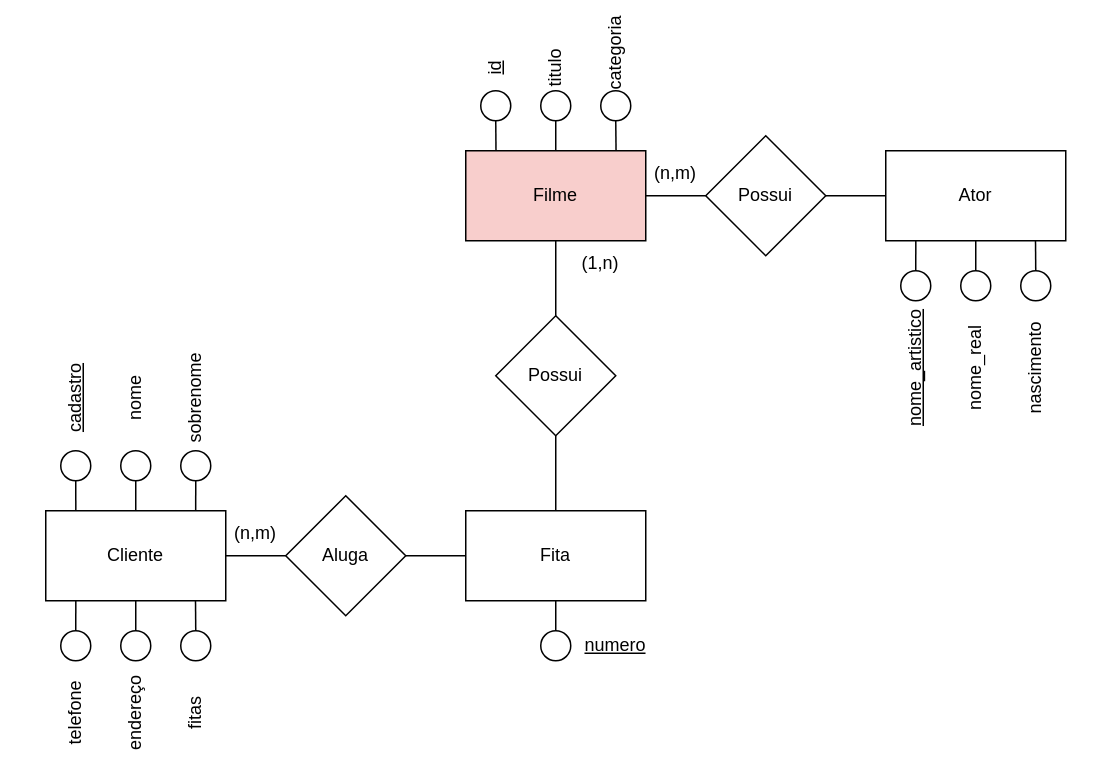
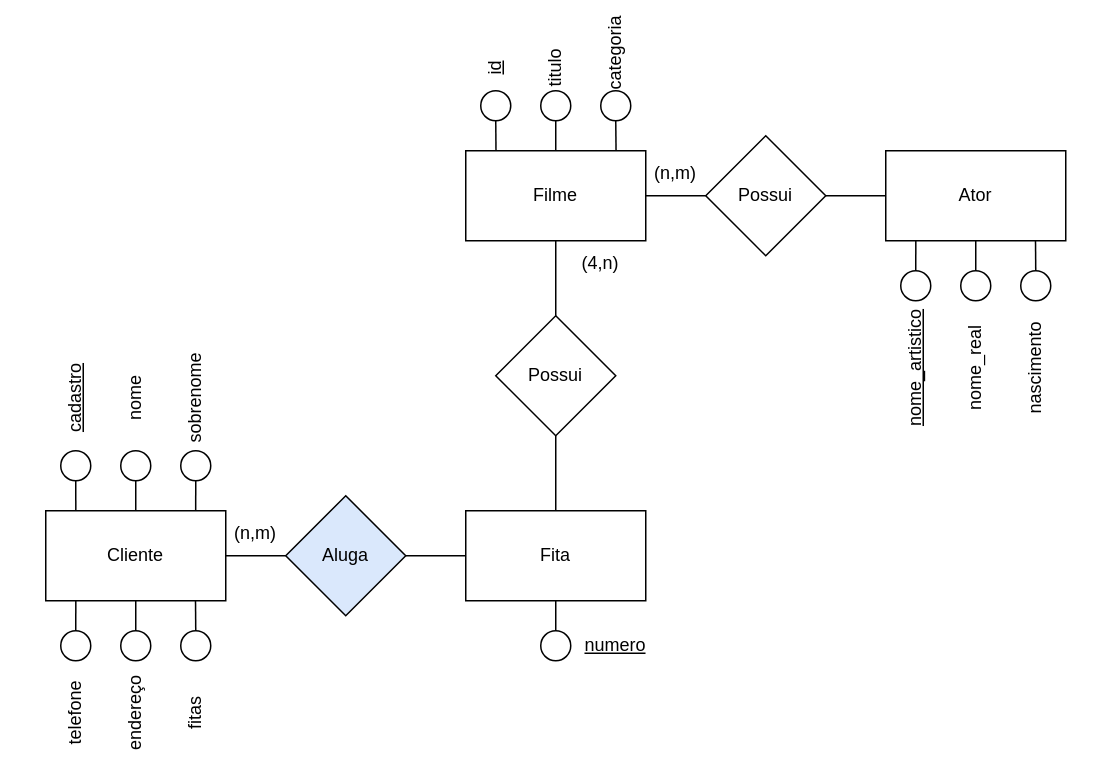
  <mxCell id="0" />
  <mxCell id="1" parent="0" />
  <mxCell id="2" value="Fita" style="rounded=0;whiteSpace=wrap;html=1;" vertex="1" parent="1"><mxGeometry x="310" y="340" width="120" height="60" as="geometry" /></mxCell>
  <mxCell id="3" value="Possui" style="rhombus;whiteSpace=wrap;html=1;" vertex="1" parent="1"><mxGeometry x="330" y="210" width="80" height="80" as="geometry" /></mxCell>
- <mxCell id="4" value="Filme" style="rounded=0;whiteSpace=wrap;html=1;fillColor=#f8cecc;" vertex="1" parent="1"><mxGeometry x="310" y="100" width="120" height="60" as="geometry" /></mxCell>
+ <mxCell id="4" value="Filme" style="rounded=0;whiteSpace=wrap;html=1;" vertex="1" parent="1"><mxGeometry x="310" y="100" width="120" height="60" as="geometry" /></mxCell>
  <mxCell id="5" value="" style="endArrow=none;html=1;rounded=0;entryX=0.5;entryY=1;entryDx=0;entryDy=0;" edge="1" parent="1" target="4"><mxGeometry width="50" height="50" relative="1" as="geometry"><mxPoint x="370" y="210" as="sourcePoint" /><mxPoint x="420" y="160" as="targetPoint" /></mxGeometry></mxCell>
  <mxCell id="6" value="" style="endArrow=none;html=1;rounded=0;exitX=0.5;exitY=0;exitDx=0;exitDy=0;" edge="1" parent="1" source="2"><mxGeometry width="50" height="50" relative="1" as="geometry"><mxPoint x="320" y="340" as="sourcePoint" /><mxPoint x="370" y="290" as="targetPoint" /></mxGeometry></mxCell>
- <mxCell id="7" value="(1,n)" style="text;html=1;strokeColor=none;fillColor=none;align=center;verticalAlign=middle;whiteSpace=wrap;rounded=0;" vertex="1" parent="1"><mxGeometry x="370" y="160" width="60" height="30" as="geometry" /></mxCell>
- <mxCell id="8" value="Aluga" style="rhombus;whiteSpace=wrap;html=1;" vertex="1" parent="1"><mxGeometry x="190" y="330" width="80" height="80" as="geometry" /></mxCell>
+ <mxCell id="7" value="(4,n)" style="text;html=1;strokeColor=none;fillColor=none;align=center;verticalAlign=middle;whiteSpace=wrap;rounded=0;" vertex="1" parent="1"><mxGeometry x="370" y="160" width="60" height="30" as="geometry" /></mxCell>
+ <mxCell id="8" value="Aluga" style="rhombus;whiteSpace=wrap;html=1;fillColor=#dae8fc;" vertex="1" parent="1"><mxGeometry x="190" y="330" width="80" height="80" as="geometry" /></mxCell>
  <mxCell id="9" value="Cliente" style="rounded=0;whiteSpace=wrap;html=1;" vertex="1" parent="1"><mxGeometry x="30" y="340" width="120" height="60" as="geometry" /></mxCell>
  <mxCell id="10" value="" style="endArrow=none;html=1;rounded=0;entryX=0;entryY=0.5;entryDx=0;entryDy=0;" edge="1" parent="1" target="8"><mxGeometry width="50" height="50" relative="1" as="geometry"><mxPoint x="150" y="370" as="sourcePoint" /><mxPoint x="200" y="320" as="targetPoint" /></mxGeometry></mxCell>
  <mxCell id="11" value="" style="endArrow=none;html=1;rounded=0;entryX=0;entryY=0.5;entryDx=0;entryDy=0;" edge="1" parent="1" target="2"><mxGeometry width="50" height="50" relative="1" as="geometry"><mxPoint x="270" y="370" as="sourcePoint" /><mxPoint x="320" y="320" as="targetPoint" /></mxGeometry></mxCell>
  <mxCell id="12" value="(n,m)" style="text;html=1;strokeColor=none;fillColor=none;align=center;verticalAlign=middle;whiteSpace=wrap;rounded=0;" vertex="1" parent="1"><mxGeometry x="140" y="340" width="60" height="30" as="geometry" /></mxCell>
  <mxCell id="13" value="Possui" style="rhombus;whiteSpace=wrap;html=1;" vertex="1" parent="1"><mxGeometry x="470" y="90" width="80" height="80" as="geometry" /></mxCell>
  <mxCell id="14" value="Ator" style="rounded=0;whiteSpace=wrap;html=1;" vertex="1" parent="1"><mxGeometry x="590" y="100" width="120" height="60" as="geometry" /></mxCell>
  <mxCell id="15" value="" style="endArrow=none;html=1;rounded=0;entryX=0;entryY=0.5;entryDx=0;entryDy=0;" edge="1" parent="1" target="13"><mxGeometry width="50" height="50" relative="1" as="geometry"><mxPoint x="430" y="130" as="sourcePoint" /><mxPoint x="480" y="80" as="targetPoint" /></mxGeometry></mxCell>
  <mxCell id="16" value="" style="endArrow=none;html=1;rounded=0;exitX=1;exitY=0.5;exitDx=0;exitDy=0;" edge="1" parent="1" source="13"><mxGeometry width="50" height="50" relative="1" as="geometry"><mxPoint x="540" y="180" as="sourcePoint" /><mxPoint x="590" y="130" as="targetPoint" /></mxGeometry></mxCell>
  <mxCell id="17" value="(n,m)" style="text;html=1;strokeColor=none;fillColor=none;align=center;verticalAlign=middle;whiteSpace=wrap;rounded=0;" vertex="1" parent="1"><mxGeometry x="420" y="100" width="60" height="30" as="geometry" /></mxCell>
  <mxCell id="18" value="" style="ellipse;whiteSpace=wrap;html=1;aspect=fixed;" vertex="1" parent="1"><mxGeometry x="360" y="420" width="20" height="20" as="geometry" /></mxCell>
  <mxCell id="19" value="" style="endArrow=none;html=1;rounded=0;exitX=0.5;exitY=0;exitDx=0;exitDy=0;" edge="1" parent="1" source="18"><mxGeometry width="50" height="50" relative="1" as="geometry"><mxPoint x="320" y="450" as="sourcePoint" /><mxPoint x="370" y="400" as="targetPoint" /></mxGeometry></mxCell>
  <mxCell id="20" value="&lt;u&gt;numero&lt;/u&gt;" style="text;html=1;strokeColor=none;fillColor=none;align=center;verticalAlign=middle;whiteSpace=wrap;rounded=0;rotation=0;" vertex="1" parent="1"><mxGeometry x="380" y="415" width="60" height="30" as="geometry" /></mxCell>
  <mxCell id="21" value="" style="ellipse;whiteSpace=wrap;html=1;aspect=fixed;" vertex="1" parent="1"><mxGeometry x="600" y="180" width="20" height="20" as="geometry" /></mxCell>
  <mxCell id="22" value="" style="ellipse;whiteSpace=wrap;html=1;aspect=fixed;" vertex="1" parent="1"><mxGeometry x="680" y="180" width="20" height="20" as="geometry" /></mxCell>
  <mxCell id="23" value="" style="ellipse;whiteSpace=wrap;html=1;aspect=fixed;" vertex="1" parent="1"><mxGeometry x="640" y="180" width="20" height="20" as="geometry" /></mxCell>
  <mxCell id="24" value="" style="endArrow=none;html=1;rounded=0;exitX=0.5;exitY=0;exitDx=0;exitDy=0;entryX=0.167;entryY=1.002;entryDx=0;entryDy=0;entryPerimeter=0;" edge="1" parent="1" source="21" target="14"><mxGeometry width="50" height="50" relative="1" as="geometry"><mxPoint x="450" y="230" as="sourcePoint" /><mxPoint x="500" y="180" as="targetPoint" /></mxGeometry></mxCell>
  <mxCell id="25" value="" style="endArrow=none;html=1;rounded=0;exitX=0.5;exitY=0;exitDx=0;exitDy=0;entryX=0.5;entryY=1;entryDx=0;entryDy=0;" edge="1" parent="1" source="23" target="14"><mxGeometry width="50" height="50" relative="1" as="geometry"><mxPoint x="630" y="190" as="sourcePoint" /><mxPoint x="680" y="140" as="targetPoint" /></mxGeometry></mxCell>
  <mxCell id="26" value="" style="endArrow=none;html=1;rounded=0;exitX=0.5;exitY=0;exitDx=0;exitDy=0;entryX=0.832;entryY=0.997;entryDx=0;entryDy=0;entryPerimeter=0;" edge="1" parent="1" source="22" target="14"><mxGeometry width="50" height="50" relative="1" as="geometry"><mxPoint x="630" y="200" as="sourcePoint" /><mxPoint x="680" y="150" as="targetPoint" /></mxGeometry></mxCell>
  <mxCell id="27" value="&lt;u&gt;nome_artistico&lt;/u&gt;" style="text;html=1;strokeColor=none;fillColor=none;align=center;verticalAlign=middle;whiteSpace=wrap;rounded=0;rotation=-90;" vertex="1" parent="1"><mxGeometry x="580" y="230" width="60" height="30" as="geometry" /></mxCell>
  <mxCell id="28" value="nome_real" style="text;html=1;strokeColor=none;fillColor=none;align=center;verticalAlign=middle;whiteSpace=wrap;rounded=0;rotation=-90;" vertex="1" parent="1"><mxGeometry x="620" y="230" width="60" height="30" as="geometry" /></mxCell>
  <mxCell id="29" value="nascimento" style="text;html=1;strokeColor=none;fillColor=none;align=center;verticalAlign=middle;whiteSpace=wrap;rounded=0;rotation=-90;" vertex="1" parent="1"><mxGeometry x="660" y="230" width="60" height="30" as="geometry" /></mxCell>
  <mxCell id="30" value="" style="ellipse;whiteSpace=wrap;html=1;aspect=fixed;" vertex="1" parent="1"><mxGeometry x="320" y="60" width="20" height="20" as="geometry" /></mxCell>
  <mxCell id="31" value="" style="ellipse;whiteSpace=wrap;html=1;aspect=fixed;" vertex="1" parent="1"><mxGeometry x="400" y="60" width="20" height="20" as="geometry" /></mxCell>
  <mxCell id="32" value="" style="ellipse;whiteSpace=wrap;html=1;aspect=fixed;" vertex="1" parent="1"><mxGeometry x="360" y="60" width="20" height="20" as="geometry" /></mxCell>
  <mxCell id="33" value="" style="endArrow=none;html=1;rounded=0;exitX=0.5;exitY=1;exitDx=0;exitDy=0;entryX=0.5;entryY=0;entryDx=0;entryDy=0;" edge="1" parent="1" source="32" target="4"><mxGeometry width="50" height="50" relative="1" as="geometry"><mxPoint x="370" y="110" as="sourcePoint" /><mxPoint x="420" y="60" as="targetPoint" /></mxGeometry></mxCell>
  <mxCell id="34" value="" style="endArrow=none;html=1;rounded=0;exitX=0.835;exitY=0.001;exitDx=0;exitDy=0;exitPerimeter=0;entryX=0.5;entryY=1;entryDx=0;entryDy=0;" edge="1" parent="1" source="4" target="31"><mxGeometry width="50" height="50" relative="1" as="geometry"><mxPoint x="370" y="110" as="sourcePoint" /><mxPoint x="420" y="60" as="targetPoint" /></mxGeometry></mxCell>
  <mxCell id="35" value="" style="endArrow=none;html=1;rounded=0;entryX=0.5;entryY=1;entryDx=0;entryDy=0;exitX=0.168;exitY=-0.002;exitDx=0;exitDy=0;exitPerimeter=0;" edge="1" parent="1" source="4" target="30"><mxGeometry width="50" height="50" relative="1" as="geometry"><mxPoint x="370" y="110" as="sourcePoint" /><mxPoint x="420" y="60" as="targetPoint" /></mxGeometry></mxCell>
  <mxCell id="36" value="titulo" style="text;html=1;strokeColor=none;fillColor=none;align=center;verticalAlign=middle;whiteSpace=wrap;rounded=0;rotation=-90;" vertex="1" parent="1"><mxGeometry x="340" y="30" width="60" height="30" as="geometry" /></mxCell>
  <mxCell id="37" value="&lt;u&gt;id&lt;/u&gt;" style="text;html=1;strokeColor=none;fillColor=none;align=center;verticalAlign=middle;whiteSpace=wrap;rounded=0;rotation=-90;" vertex="1" parent="1"><mxGeometry x="300" y="30" width="60" height="30" as="geometry" /></mxCell>
  <mxCell id="38" value="categoria" style="text;html=1;strokeColor=none;fillColor=none;align=center;verticalAlign=middle;whiteSpace=wrap;rounded=0;rotation=-90;" vertex="1" parent="1"><mxGeometry x="380" y="20" width="60" height="30" as="geometry" /></mxCell>
  <mxCell id="39" value="" style="ellipse;whiteSpace=wrap;html=1;aspect=fixed;" vertex="1" parent="1"><mxGeometry x="40" y="300" width="20" height="20" as="geometry" /></mxCell>
  <mxCell id="40" value="" style="ellipse;whiteSpace=wrap;html=1;aspect=fixed;" vertex="1" parent="1"><mxGeometry x="120" y="300" width="20" height="20" as="geometry" /></mxCell>
  <mxCell id="41" value="" style="ellipse;whiteSpace=wrap;html=1;aspect=fixed;" vertex="1" parent="1"><mxGeometry x="80" y="300" width="20" height="20" as="geometry" /></mxCell>
  <mxCell id="42" value="" style="ellipse;whiteSpace=wrap;html=1;aspect=fixed;" vertex="1" parent="1"><mxGeometry x="40" y="420" width="20" height="20" as="geometry" /></mxCell>
  <mxCell id="43" value="" style="ellipse;whiteSpace=wrap;html=1;aspect=fixed;" vertex="1" parent="1"><mxGeometry x="120" y="420" width="20" height="20" as="geometry" /></mxCell>
  <mxCell id="44" value="" style="ellipse;whiteSpace=wrap;html=1;aspect=fixed;" vertex="1" parent="1"><mxGeometry x="80" y="420" width="20" height="20" as="geometry" /></mxCell>
  <mxCell id="45" value="nome" style="text;html=1;strokeColor=none;fillColor=none;align=center;verticalAlign=middle;whiteSpace=wrap;rounded=0;rotation=-90;" vertex="1" parent="1"><mxGeometry x="60" y="250" width="60" height="30" as="geometry" /></mxCell>
  <mxCell id="46" value="&lt;u&gt;cadastro&lt;/u&gt;" style="text;html=1;strokeColor=none;fillColor=none;align=center;verticalAlign=middle;whiteSpace=wrap;rounded=0;rotation=-90;" vertex="1" parent="1"><mxGeometry x="20" y="250" width="60" height="30" as="geometry" /></mxCell>
  <mxCell id="47" value="sobrenome" style="text;html=1;strokeColor=none;fillColor=none;align=center;verticalAlign=middle;whiteSpace=wrap;rounded=0;rotation=-90;" vertex="1" parent="1"><mxGeometry x="100" y="250" width="60" height="30" as="geometry" /></mxCell>
  <mxCell id="48" value="telefone" style="text;html=1;strokeColor=none;fillColor=none;align=center;verticalAlign=middle;whiteSpace=wrap;rounded=0;rotation=-90;" vertex="1" parent="1"><mxGeometry x="20" y="460" width="60" height="30" as="geometry" /></mxCell>
  <mxCell id="49" value="endereço" style="text;html=1;strokeColor=none;fillColor=none;align=center;verticalAlign=middle;whiteSpace=wrap;rounded=0;rotation=-90;" vertex="1" parent="1"><mxGeometry x="60" y="460" width="60" height="30" as="geometry" /></mxCell>
  <mxCell id="50" value="fitas" style="text;html=1;strokeColor=none;fillColor=none;align=center;verticalAlign=middle;whiteSpace=wrap;rounded=0;rotation=-90;" vertex="1" parent="1"><mxGeometry x="100" y="460" width="60" height="30" as="geometry" /></mxCell>
  <mxCell id="51" value="" style="endArrow=none;html=1;rounded=0;exitX=0.5;exitY=0;exitDx=0;exitDy=0;entryX=0.832;entryY=0.998;entryDx=0;entryDy=0;entryPerimeter=0;" edge="1" parent="1" source="43" target="9"><mxGeometry width="50" height="50" relative="1" as="geometry"><mxPoint x="130" y="420" as="sourcePoint" /><mxPoint x="170" y="440" as="targetPoint" /></mxGeometry></mxCell>
  <mxCell id="52" value="" style="endArrow=none;html=1;rounded=0;exitX=0.5;exitY=0;exitDx=0;exitDy=0;entryX=0.5;entryY=1;entryDx=0;entryDy=0;" edge="1" parent="1" source="44" target="9"><mxGeometry width="50" height="50" relative="1" as="geometry"><mxPoint x="120" y="440" as="sourcePoint" /><mxPoint x="170" y="390" as="targetPoint" /></mxGeometry></mxCell>
  <mxCell id="53" value="" style="endArrow=none;html=1;rounded=0;entryX=0.5;entryY=0;entryDx=0;entryDy=0;exitX=0.167;exitY=1;exitDx=0;exitDy=0;exitPerimeter=0;" edge="1" parent="1" source="9" target="42"><mxGeometry width="50" height="50" relative="1" as="geometry"><mxPoint x="50" y="410" as="sourcePoint" /><mxPoint x="80" y="380" as="targetPoint" /></mxGeometry></mxCell>
  <mxCell id="54" value="" style="endArrow=none;html=1;rounded=0;exitX=0.5;exitY=1;exitDx=0;exitDy=0;entryX=0.167;entryY=0;entryDx=0;entryDy=0;entryPerimeter=0;" edge="1" parent="1" source="39" target="9"><mxGeometry width="50" height="50" relative="1" as="geometry"><mxPoint x="40" y="380" as="sourcePoint" /><mxPoint x="90" y="330" as="targetPoint" /></mxGeometry></mxCell>
  <mxCell id="55" value="" style="endArrow=none;html=1;rounded=0;exitX=0.5;exitY=0;exitDx=0;exitDy=0;" edge="1" parent="1" source="9"><mxGeometry width="50" height="50" relative="1" as="geometry"><mxPoint x="40" y="370" as="sourcePoint" /><mxPoint x="90" y="320" as="targetPoint" /></mxGeometry></mxCell>
  <mxCell id="56" value="" style="endArrow=none;html=1;rounded=0;exitX=0.833;exitY=0;exitDx=0;exitDy=0;exitPerimeter=0;" edge="1" parent="1" source="9"><mxGeometry width="50" height="50" relative="1" as="geometry"><mxPoint x="80" y="370" as="sourcePoint" /><mxPoint x="130" y="320" as="targetPoint" /></mxGeometry></mxCell>
